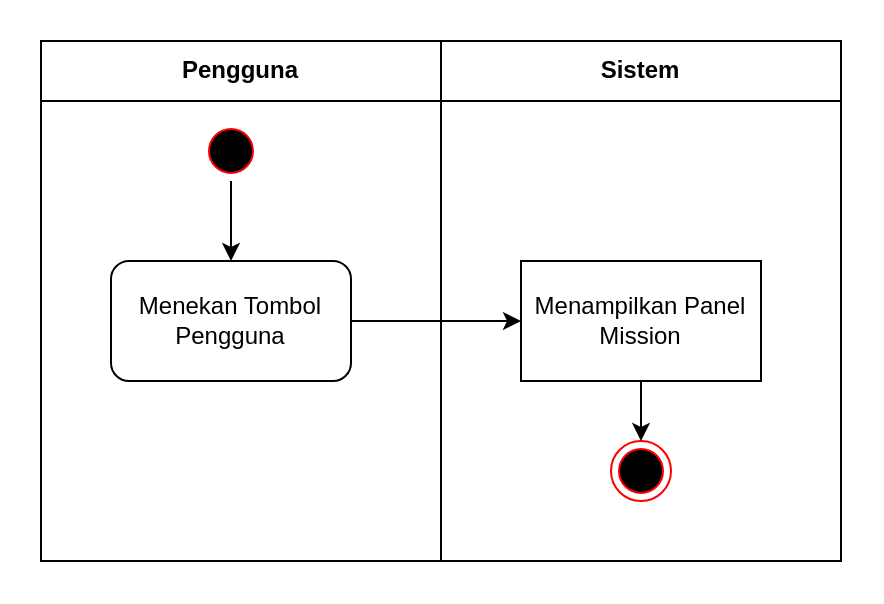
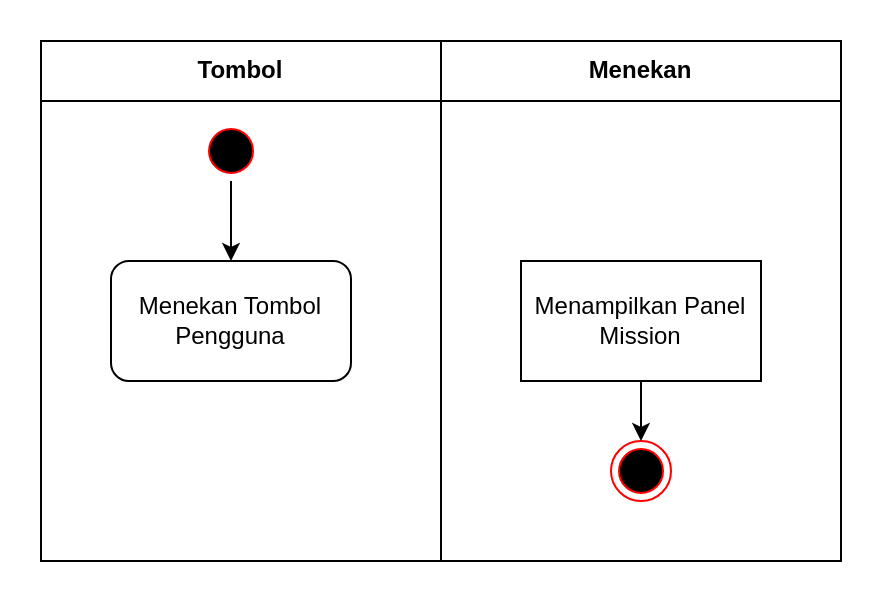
  <mxCell id="0" />
  <mxCell id="1" parent="0" />
- <mxCell id="2" value="Pengguna" style="swimlane;whiteSpace=wrap;html=1;startSize=30;" parent="1" vertex="1"><mxGeometry x="20" y="20" width="200" height="260" as="geometry" /></mxCell>
+ <mxCell id="2" value="Tombol" style="swimlane;whiteSpace=wrap;html=1;startSize=30;" parent="1" vertex="1"><mxGeometry x="20" y="20" width="200" height="260" as="geometry" /></mxCell>
  <mxCell id="3" style="edgeStyle=orthogonalEdgeStyle;rounded=0;orthogonalLoop=1;jettySize=auto;html=1;entryX=0.5;entryY=0;entryDx=0;entryDy=0;" parent="2" source="4" target="5" edge="1"><mxGeometry relative="1" as="geometry" /></mxCell>
  <mxCell id="4" value="" style="ellipse;html=1;shape=startState;fillColor=#000000;strokeColor=#ff0000;" parent="2" vertex="1"><mxGeometry x="80" y="40" width="30" height="30" as="geometry" /></mxCell>
  <mxCell id="5" value="Menekan Tombol&lt;div&gt;Pengguna&lt;/div&gt;" style="rounded=1;whiteSpace=wrap;html=1;" parent="2" vertex="1"><mxGeometry x="35" y="110" width="120" height="60" as="geometry" /></mxCell>
- <mxCell id="6" value="Sistem" style="swimlane;whiteSpace=wrap;html=1;startSize=30;" parent="1" vertex="1"><mxGeometry x="220" y="20" width="200" height="260" as="geometry" /></mxCell>
+ <mxCell id="6" value="Menekan" style="swimlane;whiteSpace=wrap;html=1;startSize=30;" parent="1" vertex="1"><mxGeometry x="220" y="20" width="200" height="260" as="geometry" /></mxCell>
  <mxCell id="7" value="Menampilkan Panel Mission" style="whiteSpace=wrap;html=1;rounded=0;" parent="6" vertex="1"><mxGeometry x="40" y="110" width="120" height="60" as="geometry" /></mxCell>
  <mxCell id="8" value="" style="ellipse;html=1;shape=endState;fillColor=#000000;strokeColor=#ff0000;" parent="6" vertex="1"><mxGeometry x="85" y="200" width="30" height="30" as="geometry" /></mxCell>
  <mxCell id="9" style="edgeStyle=orthogonalEdgeStyle;rounded=0;orthogonalLoop=1;jettySize=auto;html=1;entryX=0.5;entryY=0;entryDx=0;entryDy=0;exitX=0.5;exitY=1;exitDx=0;exitDy=0;" parent="6" source="7" target="8" edge="1"><mxGeometry relative="1" as="geometry"><mxPoint x="100.0" y="270" as="sourcePoint" /></mxGeometry></mxCell>
- <mxCell id="10" value="" style="edgeStyle=orthogonalEdgeStyle;rounded=0;orthogonalLoop=1;jettySize=auto;html=1;exitX=1;exitY=0.5;exitDx=0;exitDy=0;" parent="1" source="5" target="7" edge="1"><mxGeometry relative="1" as="geometry"><mxPoint x="190" y="150.029" as="sourcePoint" /></mxGeometry></mxCell>
